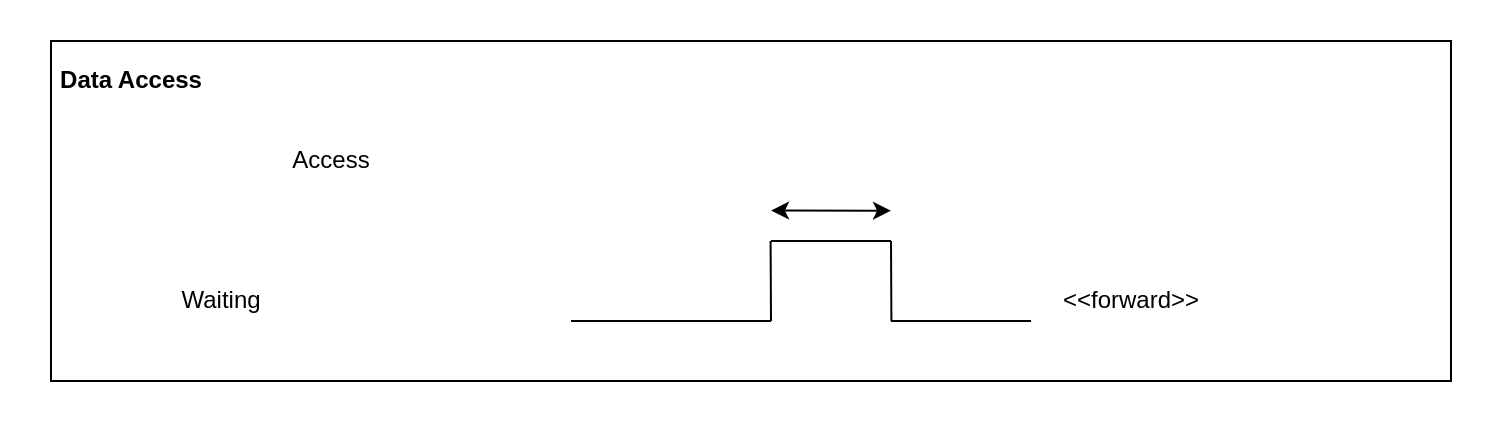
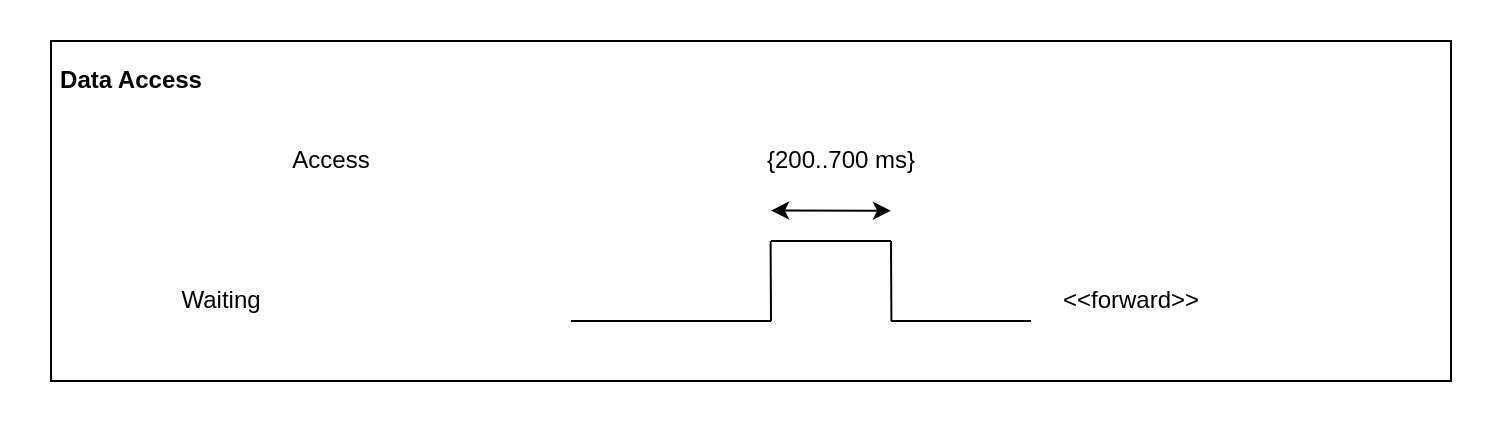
  <mxCell id="0" />
  <mxCell id="1" parent="0" />
  <mxCell id="2" value="" style="rounded=0;whiteSpace=wrap;html=1;" vertex="1" parent="1"><mxGeometry x="25" y="20" width="700" height="170" as="geometry" /></mxCell>
  <mxCell id="3" value="&lt;b&gt;Data Access&lt;/b&gt;" style="text;html=1;align=center;verticalAlign=middle;resizable=0;points=[];autosize=1;" vertex="1" parent="1"><mxGeometry x="20" y="30" width="90" height="20" as="geometry" /></mxCell>
  <mxCell id="4" value="Access" style="text;html=1;align=center;verticalAlign=middle;resizable=0;points=[];autosize=1;" vertex="1" parent="1"><mxGeometry x="130" y="70" width="70" height="20" as="geometry" /></mxCell>
  <mxCell id="5" value="Waiting" style="text;html=1;align=center;verticalAlign=middle;resizable=0;points=[];autosize=1;" vertex="1" parent="1"><mxGeometry x="80" y="140" width="60" height="20" as="geometry" /></mxCell>
  <mxCell id="6" value="" style="endArrow=none;html=1;" edge="1" parent="1"><mxGeometry width="50" height="50" relative="1" as="geometry"><mxPoint x="385" y="160" as="sourcePoint" /><mxPoint x="285" y="160" as="targetPoint" /></mxGeometry></mxCell>
  <mxCell id="7" value="" style="endArrow=none;html=1;exitX=0.514;exitY=0.588;exitDx=0;exitDy=0;exitPerimeter=0;" edge="1" parent="1" source="2"><mxGeometry width="50" height="50" relative="1" as="geometry"><mxPoint x="345" y="220" as="sourcePoint" /><mxPoint x="385" y="160" as="targetPoint" /></mxGeometry></mxCell>
  <mxCell id="8" value="" style="endArrow=none;html=1;exitX=0.6;exitY=0.588;exitDx=0;exitDy=0;exitPerimeter=0;" edge="1" parent="1" source="2"><mxGeometry width="50" height="50" relative="1" as="geometry"><mxPoint x="394.8" y="129.96" as="sourcePoint" /><mxPoint x="385" y="120" as="targetPoint" /></mxGeometry></mxCell>
  <mxCell id="9" value="" style="endArrow=none;html=1;exitX=0.514;exitY=0.588;exitDx=0;exitDy=0;exitPerimeter=0;" edge="1" parent="1"><mxGeometry width="50" height="50" relative="1" as="geometry"><mxPoint x="445" y="119.96" as="sourcePoint" /><mxPoint x="445.2" y="160" as="targetPoint" /></mxGeometry></mxCell>
  <mxCell id="10" value="" style="endArrow=none;html=1;" edge="1" parent="1"><mxGeometry width="50" height="50" relative="1" as="geometry"><mxPoint x="515" y="160" as="sourcePoint" /><mxPoint x="445" y="160" as="targetPoint" /></mxGeometry></mxCell>
+ <mxCell id="11" value="{200..700 ms}" style="text;html=1;align=center;verticalAlign=middle;resizable=0;points=[];autosize=1;" vertex="1" parent="1"><mxGeometry x="375" y="70" width="90" height="20" as="geometry" /></mxCell>
  <mxCell id="12" value="" style="endArrow=classic;startArrow=classic;html=1;entryX=0.6;entryY=0.499;entryDx=0;entryDy=0;entryPerimeter=0;" edge="1" parent="1" target="2"><mxGeometry width="50" height="50" relative="1" as="geometry"><mxPoint x="385" y="104.8" as="sourcePoint" /><mxPoint x="435" y="104.8" as="targetPoint" /></mxGeometry></mxCell>
  <mxCell id="13" value="&amp;lt;&amp;lt;forward&amp;gt;&amp;gt;" style="text;html=1;align=center;verticalAlign=middle;resizable=0;points=[];autosize=1;" vertex="1" parent="1"><mxGeometry x="525" y="140" width="80" height="20" as="geometry" /></mxCell>
